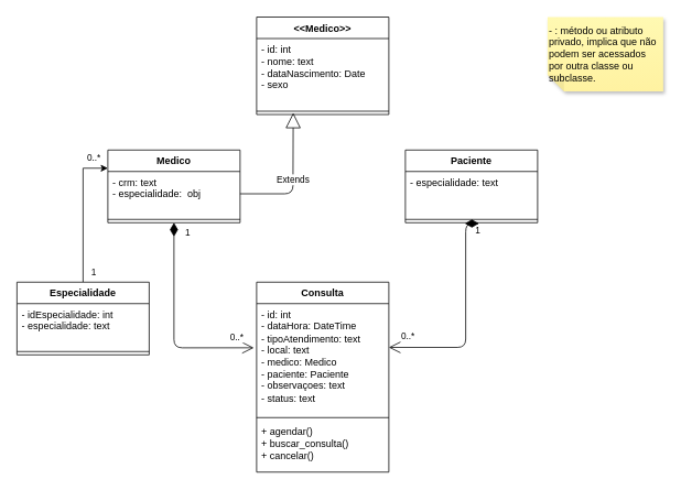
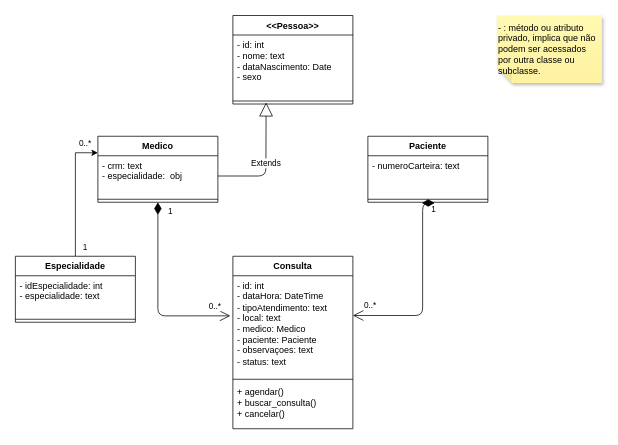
  <mxCell id="0" />
  <mxCell id="1" parent="0" />
  <mxCell id="2" value="Medico&lt;div&gt;&lt;br&gt;&lt;/div&gt;" style="swimlane;fontStyle=1;align=center;verticalAlign=top;childLayout=stackLayout;horizontal=1;startSize=26;horizontalStack=0;resizeParent=1;resizeParentMax=0;resizeLast=0;collapsible=1;marginBottom=0;whiteSpace=wrap;html=1;" vertex="1" parent="1"><mxGeometry x="130" y="181" width="160" height="88" as="geometry" /></mxCell>
  <mxCell id="3" value="&lt;div&gt;&lt;div&gt;- crm: text&lt;/div&gt;&lt;/div&gt;&lt;div&gt;- especialidade:&amp;nbsp; obj&lt;/div&gt;&lt;div&gt;&lt;br&gt;&lt;/div&gt;" style="text;strokeColor=none;fillColor=none;align=left;verticalAlign=top;spacingLeft=4;spacingRight=4;overflow=hidden;rotatable=0;points=[[0,0.5],[1,0.5]];portConstraint=eastwest;whiteSpace=wrap;html=1;" vertex="1" parent="2"><mxGeometry y="26" width="160" height="54" as="geometry" /></mxCell>
  <mxCell id="4" value="" style="line;strokeWidth=1;fillColor=none;align=left;verticalAlign=middle;spacingTop=-1;spacingLeft=3;spacingRight=3;rotatable=0;labelPosition=right;points=[];portConstraint=eastwest;strokeColor=inherit;" vertex="1" parent="2"><mxGeometry y="80" width="160" height="8" as="geometry" /></mxCell>
  <mxCell id="5" value="Paciente&lt;div&gt;&lt;br&gt;&lt;/div&gt;" style="swimlane;fontStyle=1;align=center;verticalAlign=top;childLayout=stackLayout;horizontal=1;startSize=26;horizontalStack=0;resizeParent=1;resizeParentMax=0;resizeLast=0;collapsible=1;marginBottom=0;whiteSpace=wrap;html=1;" vertex="1" parent="1"><mxGeometry x="490" y="181" width="160" height="88" as="geometry" /></mxCell>
- <mxCell id="6" value="&lt;div&gt;&lt;span style=&quot;background-color: transparent; color: light-dark(rgb(0, 0, 0), rgb(255, 255, 255));&quot;&gt;- especialidade: text&lt;/span&gt;&lt;/div&gt;&lt;div&gt;&lt;br&gt;&lt;/div&gt;" style="text;strokeColor=none;fillColor=none;align=left;verticalAlign=top;spacingLeft=4;spacingRight=4;overflow=hidden;rotatable=0;points=[[0,0.5],[1,0.5]];portConstraint=eastwest;whiteSpace=wrap;html=1;" vertex="1" parent="5"><mxGeometry y="26" width="160" height="54" as="geometry" /></mxCell>
+ <mxCell id="6" value="&lt;div&gt;&lt;span style=&quot;background-color: transparent; color: light-dark(rgb(0, 0, 0), rgb(255, 255, 255));&quot;&gt;- numeroCarteira: text&lt;/span&gt;&lt;/div&gt;&lt;div&gt;&lt;br&gt;&lt;/div&gt;" style="text;strokeColor=none;fillColor=none;align=left;verticalAlign=top;spacingLeft=4;spacingRight=4;overflow=hidden;rotatable=0;points=[[0,0.5],[1,0.5]];portConstraint=eastwest;whiteSpace=wrap;html=1;" vertex="1" parent="5"><mxGeometry y="26" width="160" height="54" as="geometry" /></mxCell>
  <mxCell id="7" value="" style="line;strokeWidth=1;fillColor=none;align=left;verticalAlign=middle;spacingTop=-1;spacingLeft=3;spacingRight=3;rotatable=0;labelPosition=right;points=[];portConstraint=eastwest;strokeColor=inherit;" vertex="1" parent="5"><mxGeometry y="80" width="160" height="8" as="geometry" /></mxCell>
  <mxCell id="8" value="Consulta" style="swimlane;fontStyle=1;align=center;verticalAlign=top;childLayout=stackLayout;horizontal=1;startSize=26;horizontalStack=0;resizeParent=1;resizeParentMax=0;resizeLast=0;collapsible=1;marginBottom=0;whiteSpace=wrap;html=1;" vertex="1" parent="1"><mxGeometry x="310" y="341" width="160" height="230" as="geometry" /></mxCell>
  <mxCell id="9" value="- id: int&lt;div&gt;- dataHora: DateTime&lt;/div&gt;&lt;div&gt;- tipoAtendimento: text&lt;/div&gt;&lt;div&gt;- local: text&lt;/div&gt;&lt;div&gt;- medico: Medico&lt;/div&gt;&lt;div&gt;- paciente: Paciente&lt;/div&gt;&lt;div&gt;- observaçoes: text&lt;/div&gt;&lt;div&gt;- status: text&lt;/div&gt;" style="text;strokeColor=none;fillColor=none;align=left;verticalAlign=top;spacingLeft=4;spacingRight=4;overflow=hidden;rotatable=0;points=[[0,0.5],[1,0.5]];portConstraint=eastwest;whiteSpace=wrap;html=1;" vertex="1" parent="8"><mxGeometry y="26" width="160" height="134" as="geometry" /></mxCell>
  <mxCell id="10" value="" style="line;strokeWidth=1;fillColor=none;align=left;verticalAlign=middle;spacingTop=-1;spacingLeft=3;spacingRight=3;rotatable=0;labelPosition=right;points=[];portConstraint=eastwest;strokeColor=inherit;" vertex="1" parent="8"><mxGeometry y="160" width="160" height="8" as="geometry" /></mxCell>
  <mxCell id="11" value="+ agendar()&lt;div&gt;+ buscar_consulta()&lt;/div&gt;&lt;div&gt;+ cancelar()&lt;/div&gt;" style="text;strokeColor=none;fillColor=none;align=left;verticalAlign=top;spacingLeft=4;spacingRight=4;overflow=hidden;rotatable=0;points=[[0,0.5],[1,0.5]];portConstraint=eastwest;whiteSpace=wrap;html=1;" vertex="1" parent="8"><mxGeometry y="168" width="160" height="62" as="geometry" /></mxCell>
  <mxCell id="12" style="edgeStyle=orthogonalEdgeStyle;rounded=0;orthogonalLoop=1;jettySize=auto;html=1;entryX=0;entryY=0.25;entryDx=0;entryDy=0;" edge="1" parent="1" source="15" target="2"><mxGeometry relative="1" as="geometry" /></mxCell>
  <mxCell id="13" value="1" style="edgeLabel;html=1;align=center;verticalAlign=middle;resizable=0;points=[];" connectable="0" vertex="1" parent="12"><mxGeometry x="-0.851" y="1" relative="1" as="geometry"><mxPoint x="13" as="offset" /></mxGeometry></mxCell>
  <mxCell id="14" value="0..*" style="edgeLabel;html=1;align=center;verticalAlign=middle;resizable=0;points=[];" connectable="0" vertex="1" parent="12"><mxGeometry x="0.821" y="-2" relative="1" as="geometry"><mxPoint x="-3" y="-15" as="offset" /></mxGeometry></mxCell>
  <mxCell id="15" value="Especialidade&lt;div&gt;&lt;br&gt;&lt;/div&gt;" style="swimlane;fontStyle=1;align=center;verticalAlign=top;childLayout=stackLayout;horizontal=1;startSize=26;horizontalStack=0;resizeParent=1;resizeParentMax=0;resizeLast=0;collapsible=1;marginBottom=0;whiteSpace=wrap;html=1;" vertex="1" parent="1"><mxGeometry x="20" y="341" width="160" height="88" as="geometry" /></mxCell>
  <mxCell id="16" value="- idEspecialidade: int&lt;div&gt;&lt;div&gt;- especialidade: text&lt;/div&gt;&lt;/div&gt;" style="text;strokeColor=none;fillColor=none;align=left;verticalAlign=top;spacingLeft=4;spacingRight=4;overflow=hidden;rotatable=0;points=[[0,0.5],[1,0.5]];portConstraint=eastwest;whiteSpace=wrap;html=1;" vertex="1" parent="15"><mxGeometry y="26" width="160" height="54" as="geometry" /></mxCell>
  <mxCell id="17" value="" style="line;strokeWidth=1;fillColor=none;align=left;verticalAlign=middle;spacingTop=-1;spacingLeft=3;spacingRight=3;rotatable=0;labelPosition=right;points=[];portConstraint=eastwest;strokeColor=inherit;" vertex="1" parent="15"><mxGeometry y="80" width="160" height="8" as="geometry" /></mxCell>
- <mxCell id="18" value="&amp;lt;&amp;lt;Medico&amp;gt;&amp;gt;" style="swimlane;fontStyle=1;align=center;verticalAlign=top;childLayout=stackLayout;horizontal=1;startSize=26;horizontalStack=0;resizeParent=1;resizeParentMax=0;resizeLast=0;collapsible=1;marginBottom=0;whiteSpace=wrap;html=1;" vertex="1" parent="1"><mxGeometry x="310" y="20" width="160" height="118" as="geometry"><mxRectangle x="328" y="30" width="80" height="30" as="alternateBounds" /></mxGeometry></mxCell>
+ <mxCell id="18" value="&amp;lt;&amp;lt;Pessoa&amp;gt;&amp;gt;" style="swimlane;fontStyle=1;align=center;verticalAlign=top;childLayout=stackLayout;horizontal=1;startSize=26;horizontalStack=0;resizeParent=1;resizeParentMax=0;resizeLast=0;collapsible=1;marginBottom=0;whiteSpace=wrap;html=1;" vertex="1" parent="1"><mxGeometry x="310" y="20" width="160" height="118" as="geometry"><mxRectangle x="328" y="30" width="80" height="30" as="alternateBounds" /></mxGeometry></mxCell>
  <mxCell id="19" value="- id: int&lt;div&gt;- nome: text&lt;/div&gt;&lt;div&gt;- dataNascimento: Date&lt;/div&gt;&lt;div&gt;- sexo&lt;/div&gt;" style="text;strokeColor=none;fillColor=none;align=left;verticalAlign=top;spacingLeft=4;spacingRight=4;overflow=hidden;rotatable=0;points=[[0,0.5],[1,0.5]];portConstraint=eastwest;whiteSpace=wrap;html=1;" vertex="1" parent="18"><mxGeometry y="26" width="160" height="84" as="geometry" /></mxCell>
  <mxCell id="20" value="" style="line;strokeWidth=1;fillColor=none;align=left;verticalAlign=middle;spacingTop=-1;spacingLeft=3;spacingRight=3;rotatable=0;labelPosition=right;points=[];portConstraint=eastwest;strokeColor=inherit;" vertex="1" parent="18"><mxGeometry y="110" width="160" height="8" as="geometry" /></mxCell>
  <mxCell id="21" value="Extends" style="endArrow=block;endSize=16;endFill=0;html=1;rounded=1;entryX=0.277;entryY=0.75;entryDx=0;entryDy=0;entryPerimeter=0;exitX=1;exitY=0.5;exitDx=0;exitDy=0;curved=0;" edge="1" parent="1" source="3" target="20"><mxGeometry width="160" relative="1" as="geometry"><mxPoint x="342" y="230" as="sourcePoint" /><mxPoint x="450" y="224.71" as="targetPoint" /><Array as="points"><mxPoint x="354" y="234" /></Array></mxGeometry></mxCell>
  <mxCell id="22" value="- : método ou atributo privado, implica que não podem ser acessados por outra classe ou subclasse." style="shape=note;whiteSpace=wrap;html=1;backgroundOutline=1;fontColor=#000000;darkOpacity=0.05;fillColor=#FFF9B2;strokeColor=none;fillStyle=solid;direction=west;gradientDirection=north;gradientColor=#FFF2A1;shadow=1;size=20;pointerEvents=1;align=left;" vertex="1" parent="1"><mxGeometry x="662" y="20" width="140" height="90" as="geometry" /></mxCell>
  <mxCell id="23" value="1" style="endArrow=open;html=1;endSize=12;startArrow=diamondThin;startSize=14;startFill=1;edgeStyle=orthogonalEdgeStyle;align=left;verticalAlign=bottom;rounded=1;exitX=0.5;exitY=1;exitDx=0;exitDy=0;entryX=-0.021;entryY=0.399;entryDx=0;entryDy=0;entryPerimeter=0;curved=0;" edge="1" parent="1" source="2" target="9"><mxGeometry x="-0.831" y="12" relative="1" as="geometry"><mxPoint x="212" y="384.57" as="sourcePoint" /><mxPoint x="262" y="430" as="targetPoint" /><mxPoint as="offset" /></mxGeometry></mxCell>
  <mxCell id="24" value="0..*" style="edgeLabel;html=1;align=center;verticalAlign=middle;resizable=0;points=[];" vertex="1" connectable="0" parent="23"><mxGeometry x="0.832" y="3" relative="1" as="geometry"><mxPoint y="-10" as="offset" /></mxGeometry></mxCell>
  <mxCell id="25" value="1" style="endArrow=open;html=1;endSize=12;startArrow=diamondThin;startSize=14;startFill=1;edgeStyle=orthogonalEdgeStyle;align=left;verticalAlign=bottom;rounded=1;curved=0;" edge="1" parent="1" target="9"><mxGeometry x="-0.844" y="10" relative="1" as="geometry"><mxPoint x="562" y="270" as="sourcePoint" /><mxPoint x="602" y="450" as="targetPoint" /><Array as="points"><mxPoint x="563" y="270" /><mxPoint x="563" y="420" /></Array><mxPoint as="offset" /></mxGeometry></mxCell>
  <mxCell id="26" value="0..*" style="edgeLabel;html=1;align=center;verticalAlign=middle;resizable=0;points=[];" vertex="1" connectable="0" parent="25"><mxGeometry x="0.805" y="-2" relative="1" as="geometry"><mxPoint x="-2" y="-13" as="offset" /></mxGeometry></mxCell>
